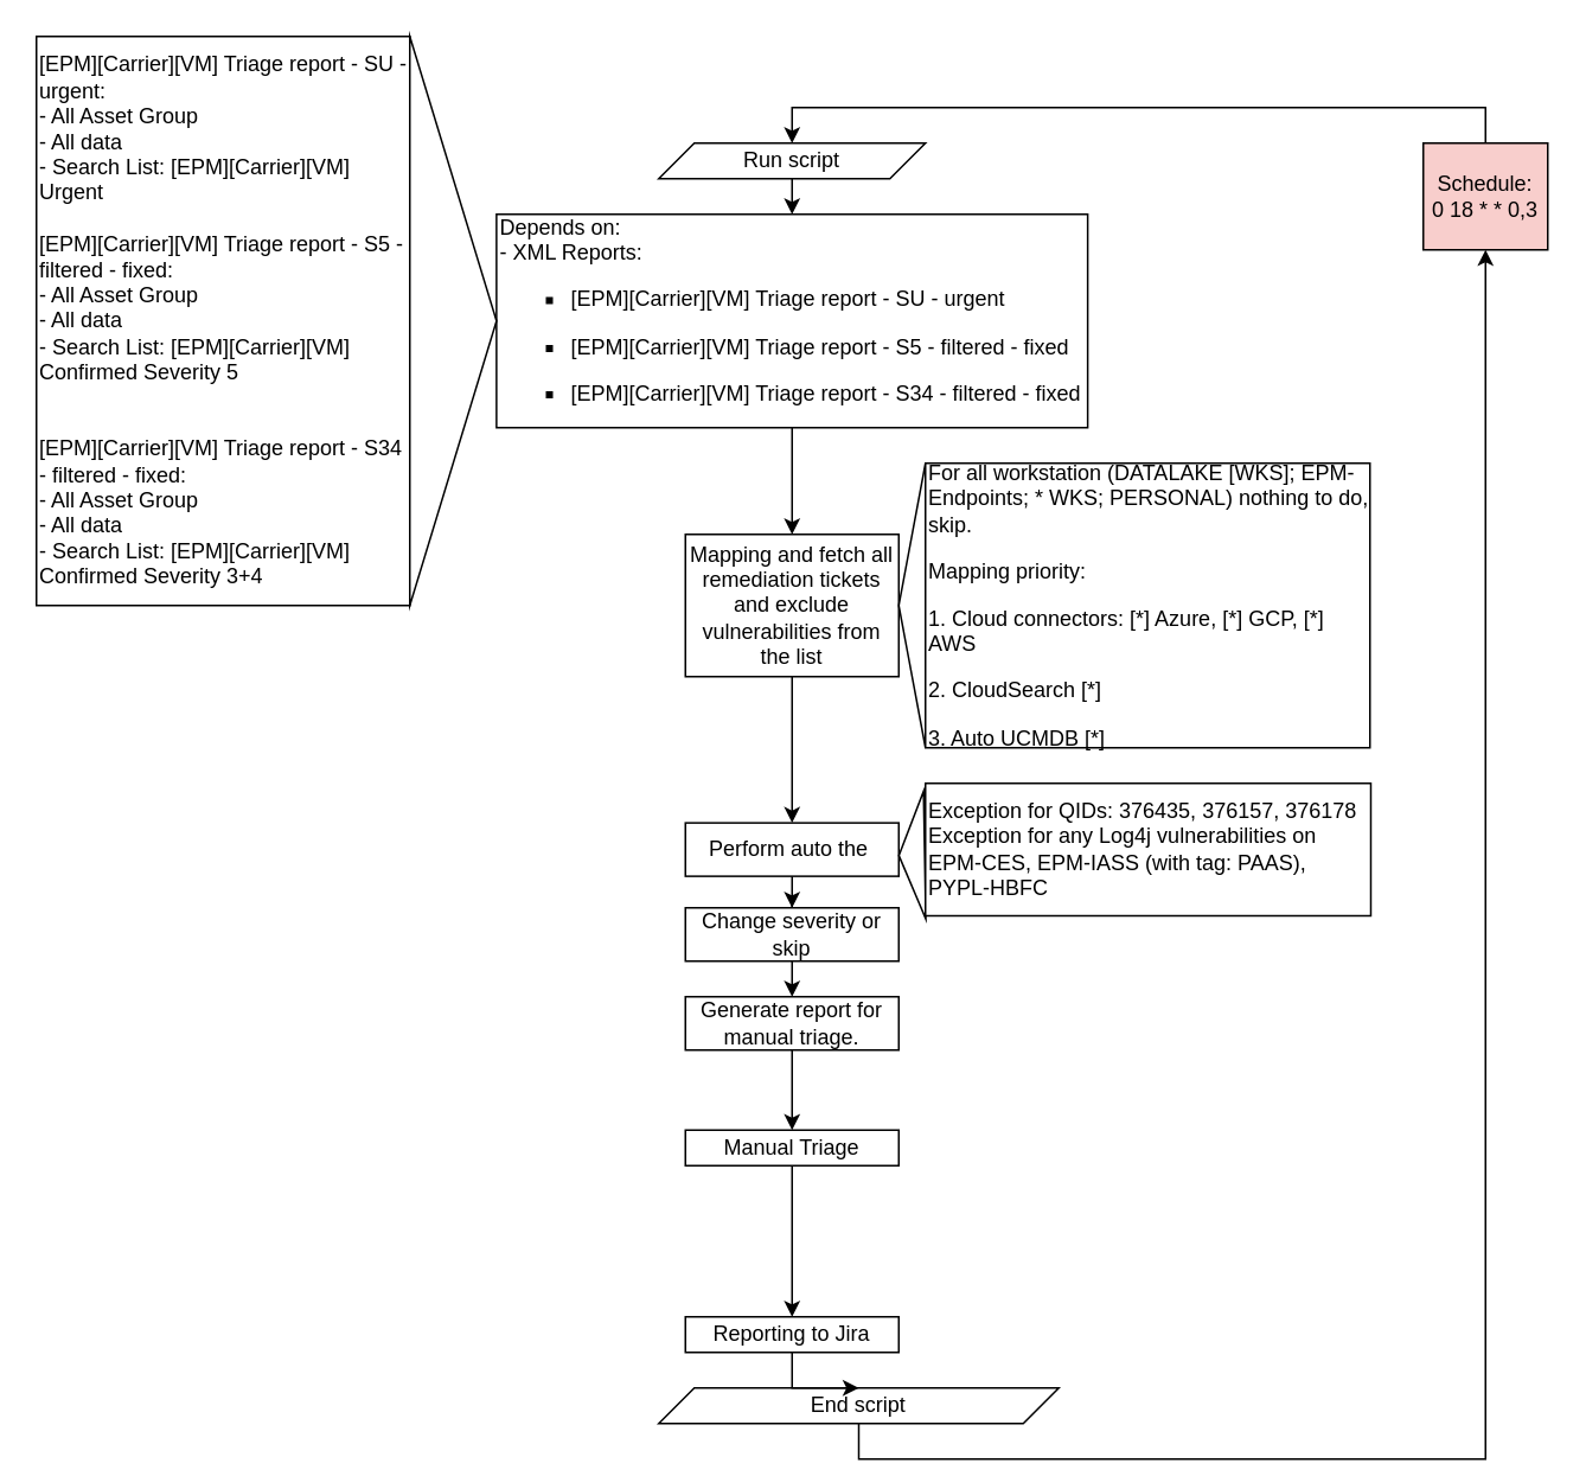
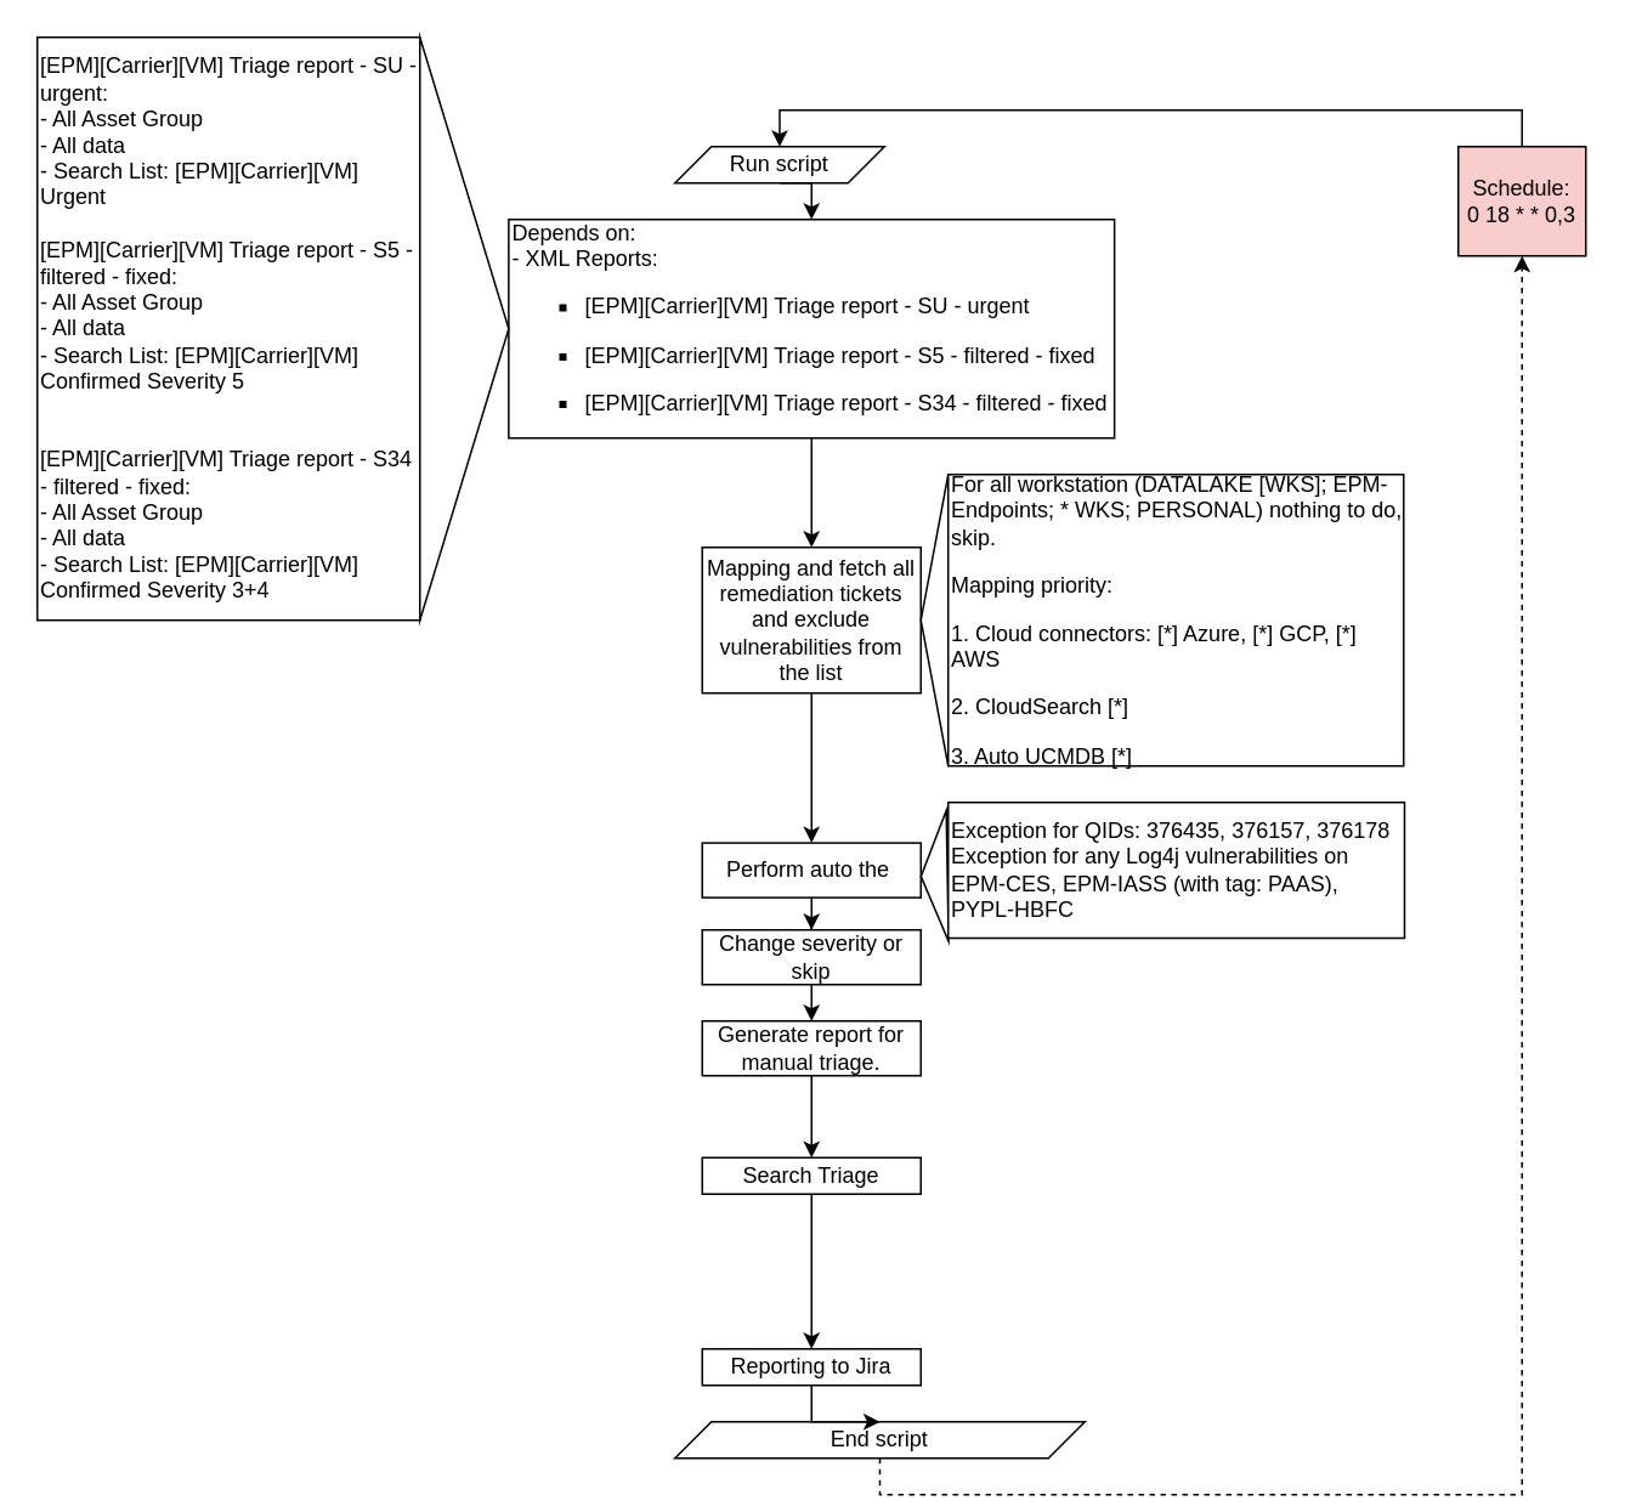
  <mxCell id="0" />
  <mxCell id="1" parent="0" />
  <mxCell id="2" style="edgeStyle=orthogonalEdgeStyle;rounded=0;orthogonalLoop=1;jettySize=auto;html=1;exitX=0.5;exitY=1;exitDx=0;exitDy=0;entryX=0.5;entryY=0;entryDx=0;entryDy=0;" edge="1" parent="1" source="3" target="9"><mxGeometry relative="1" as="geometry" /></mxCell>
- <mxCell id="3" value="Run script" style="shape=parallelogram;perimeter=parallelogramPerimeter;whiteSpace=wrap;html=1;fixedSize=1;" vertex="1" parent="1"><mxGeometry x="370" y="80" width="150" height="20" as="geometry" /></mxCell>
- <mxCell id="4" style="edgeStyle=orthogonalEdgeStyle;rounded=0;orthogonalLoop=1;jettySize=auto;html=1;exitX=0.5;exitY=1;exitDx=0;exitDy=0;entryX=0.5;entryY=1;entryDx=0;entryDy=0;" edge="1" parent="1" source="5" target="7"><mxGeometry relative="1" as="geometry"><mxPoint x="810" y="470" as="targetPoint" /></mxGeometry></mxCell>
+ <mxCell id="3" value="Run script" style="shape=parallelogram;perimeter=parallelogramPerimeter;whiteSpace=wrap;html=1;fixedSize=1;" vertex="1" parent="1"><mxGeometry x="370" y="80" width="115" height="20" as="geometry" /></mxCell>
+ <mxCell id="4" style="edgeStyle=orthogonalEdgeStyle;rounded=0;orthogonalLoop=1;jettySize=auto;html=1;exitX=0.5;exitY=1;exitDx=0;exitDy=0;entryX=0.5;entryY=1;entryDx=0;entryDy=0;dashed=1;" edge="1" parent="1" source="5" target="7"><mxGeometry relative="1" as="geometry"><mxPoint x="810" y="470" as="targetPoint" /></mxGeometry></mxCell>
  <mxCell id="5" value="End script" style="shape=parallelogram;perimeter=parallelogramPerimeter;whiteSpace=wrap;html=1;fixedSize=1;" vertex="1" parent="1"><mxGeometry x="370" y="780" width="225" height="20" as="geometry" /></mxCell>
  <mxCell id="6" style="edgeStyle=orthogonalEdgeStyle;rounded=0;orthogonalLoop=1;jettySize=auto;html=1;exitX=0.5;exitY=0;exitDx=0;exitDy=0;entryX=0.5;entryY=0;entryDx=0;entryDy=0;" edge="1" parent="1" source="7" target="3"><mxGeometry relative="1" as="geometry" /></mxCell>
  <mxCell id="7" value="Schedule:&lt;br&gt;0 18 * * 0,3" style="rounded=0;whiteSpace=wrap;html=1;fillColor=#f8cecc;" vertex="1" parent="1"><mxGeometry x="800" y="80" width="70" height="60" as="geometry" /></mxCell>
  <mxCell id="8" style="edgeStyle=orthogonalEdgeStyle;rounded=0;orthogonalLoop=1;jettySize=auto;html=1;exitX=0.5;exitY=1;exitDx=0;exitDy=0;entryX=0.5;entryY=0;entryDx=0;entryDy=0;" edge="1" parent="1" source="9" target="21"><mxGeometry relative="1" as="geometry" /></mxCell>
  <mxCell id="9" value="Depends on:&lt;br&gt;- XML Reports:&lt;br&gt;&lt;ul style=&quot;list-style-type: square;&quot;&gt;&lt;li&gt;[EPM][Carrier][VM] Triage report - SU - urgent&lt;/li&gt;&lt;/ul&gt;&lt;ul style=&quot;list-style-type: square;&quot;&gt;&lt;li&gt;[EPM][Carrier][VM] Triage report - S5 - filtered - fixed&lt;/li&gt;&lt;/ul&gt;&lt;ul style=&quot;list-style-type: square;&quot;&gt;&lt;li&gt;[EPM][Carrier][VM] Triage report - S34 - filtered - fixed&lt;/li&gt;&lt;/ul&gt;" style="rounded=0;whiteSpace=wrap;html=1;align=left;" vertex="1" parent="1"><mxGeometry x="278.75" y="120" width="332.5" height="120" as="geometry" /></mxCell>
  <mxCell id="10" style="edgeStyle=orthogonalEdgeStyle;rounded=0;orthogonalLoop=1;jettySize=auto;html=1;exitX=0.5;exitY=1;exitDx=0;exitDy=0;entryX=0.5;entryY=0;entryDx=0;entryDy=0;" edge="1" parent="1" source="11" target="5"><mxGeometry relative="1" as="geometry" /></mxCell>
  <mxCell id="11" value="Reporting to Jira" style="rounded=0;whiteSpace=wrap;html=1;align=center;" vertex="1" parent="1"><mxGeometry x="385" y="740" width="120" height="20" as="geometry" /></mxCell>
  <mxCell id="12" style="edgeStyle=orthogonalEdgeStyle;rounded=0;orthogonalLoop=1;jettySize=auto;html=1;exitX=0.5;exitY=1;exitDx=0;exitDy=0;entryX=0.5;entryY=0;entryDx=0;entryDy=0;" edge="1" parent="1" source="13" target="15"><mxGeometry relative="1" as="geometry" /></mxCell>
  <mxCell id="13" value="Generate report for manual triage." style="rounded=0;whiteSpace=wrap;html=1;" vertex="1" parent="1"><mxGeometry x="385" y="560" width="120" height="30" as="geometry" /></mxCell>
  <mxCell id="14" style="edgeStyle=orthogonalEdgeStyle;rounded=0;orthogonalLoop=1;jettySize=auto;html=1;exitX=0.5;exitY=1;exitDx=0;exitDy=0;entryX=0.5;entryY=0;entryDx=0;entryDy=0;" edge="1" parent="1" source="15" target="11"><mxGeometry relative="1" as="geometry" /></mxCell>
- <mxCell id="15" value="Manual Triage" style="rounded=0;whiteSpace=wrap;html=1;" vertex="1" parent="1"><mxGeometry x="385" y="635" width="120" height="20" as="geometry" /></mxCell>
+ <mxCell id="15" value="Search Triage" style="rounded=0;whiteSpace=wrap;html=1;" vertex="1" parent="1"><mxGeometry x="385" y="635" width="120" height="20" as="geometry" /></mxCell>
  <mxCell id="16" style="edgeStyle=orthogonalEdgeStyle;rounded=0;orthogonalLoop=1;jettySize=auto;html=1;exitX=0.5;exitY=1;exitDx=0;exitDy=0;" edge="1" parent="1" source="17" target="19"><mxGeometry relative="1" as="geometry" /></mxCell>
  <mxCell id="17" value="Perform auto the&amp;nbsp;" style="rounded=0;whiteSpace=wrap;html=1;" vertex="1" parent="1"><mxGeometry x="385" y="462.25" width="120" height="30" as="geometry" /></mxCell>
  <mxCell id="18" style="edgeStyle=orthogonalEdgeStyle;rounded=0;orthogonalLoop=1;jettySize=auto;html=1;exitX=0.5;exitY=1;exitDx=0;exitDy=0;entryX=0.5;entryY=0;entryDx=0;entryDy=0;" edge="1" parent="1" source="19" target="13"><mxGeometry relative="1" as="geometry" /></mxCell>
  <mxCell id="19" value="Change severity or skip" style="rounded=0;whiteSpace=wrap;html=1;" vertex="1" parent="1"><mxGeometry x="385" y="510" width="120" height="30" as="geometry" /></mxCell>
  <mxCell id="20" style="edgeStyle=orthogonalEdgeStyle;rounded=0;orthogonalLoop=1;jettySize=auto;html=1;exitX=0.5;exitY=1;exitDx=0;exitDy=0;entryX=0.5;entryY=0;entryDx=0;entryDy=0;" edge="1" parent="1" source="21" target="17"><mxGeometry relative="1" as="geometry" /></mxCell>
  <mxCell id="21" value="Mapping and fetch all remediation tickets and exclude vulnerabilities from the list" style="rounded=0;whiteSpace=wrap;html=1;" vertex="1" parent="1"><mxGeometry x="385" y="300" width="120" height="80" as="geometry" /></mxCell>
  <mxCell id="22" value="" style="triangle;whiteSpace=wrap;html=1;rotation=-181;" vertex="1" parent="1"><mxGeometry x="505.05" y="444.58" width="14.51" height="71.79" as="geometry" /></mxCell>
  <mxCell id="23" value="Exception for QIDs: 376435, 376157, 376178&lt;br&gt;Exception for any Log4j vulnerabilities on EPM-CES, EPM-IASS (with tag: PAAS), PYPL-HBFC" style="rounded=0;whiteSpace=wrap;html=1;align=left;" vertex="1" parent="1"><mxGeometry x="520" y="440" width="250.49" height="74.5" as="geometry" /></mxCell>
  <mxCell id="24" value="" style="triangle;whiteSpace=wrap;html=1;rotation=-180;" vertex="1" parent="1"><mxGeometry x="505" y="260" width="15" height="160" as="geometry" /></mxCell>
  <mxCell id="25" value="&lt;p&gt;For all workstation (DATALAKE [WKS]; EPM-Endpoints; * WKS; PERSONAL) nothing to do, skip.&lt;br&gt;&lt;/p&gt;&lt;p&gt;Mapping priority:&lt;/p&gt;&lt;p&gt;&lt;span style=&quot;background-color: initial;&quot;&gt;1. Cloud connectors: [*] Azure, [*] GCP, [*] AWS&lt;/span&gt;&lt;/p&gt;&lt;p&gt;&lt;span style=&quot;background-color: initial;&quot;&gt;2. CloudSearch [*]&lt;/span&gt;&lt;/p&gt;&lt;p&gt;&lt;span style=&quot;background-color: initial;&quot;&gt;3. Auto UCMDB [*]&lt;/span&gt;&lt;/p&gt;" style="rounded=0;whiteSpace=wrap;html=1;align=left;" vertex="1" parent="1"><mxGeometry x="520" y="260" width="250" height="160" as="geometry" /></mxCell>
  <mxCell id="26" value="[EPM][Carrier][VM] Triage report - SU - urgent:&lt;br&gt;- All Asset Group&lt;br&gt;- All data&amp;nbsp;&lt;br&gt;- Search List: [EPM][Carrier][VM] Urgent&lt;br&gt;&lt;br&gt;[EPM][Carrier][VM] Triage report - S5 - filtered - fixed:&lt;br&gt;- All Asset Group&lt;br&gt;- All data&amp;nbsp;&lt;br&gt;- Search List:&amp;nbsp;[EPM][Carrier][VM] Confirmed Severity 5&lt;br&gt;                          &lt;br&gt;&lt;br&gt;[EPM][Carrier][VM] Triage report - S34 - filtered - fixed:&lt;br&gt;- All Asset Group&lt;br&gt;- All data&amp;nbsp;&lt;br&gt;- Search List:&amp;nbsp;[EPM][Carrier][VM] Confirmed Severity 3+4&lt;br/&gt;                          " style="rounded=0;whiteSpace=wrap;html=1;align=left;" vertex="1" parent="1"><mxGeometry x="20" y="20" width="210" height="320" as="geometry" /></mxCell>
  <mxCell id="27" value="" style="triangle;whiteSpace=wrap;html=1;" vertex="1" parent="1"><mxGeometry x="230" y="20" width="48.75" height="320" as="geometry" /></mxCell>
